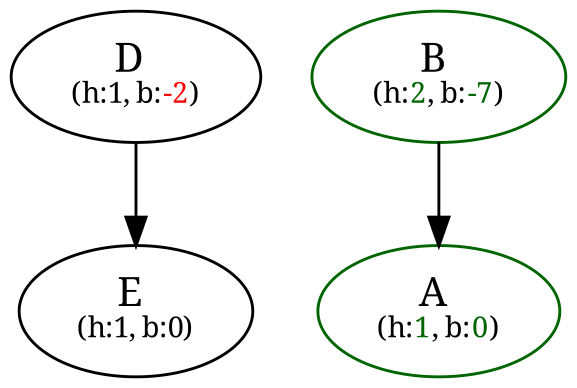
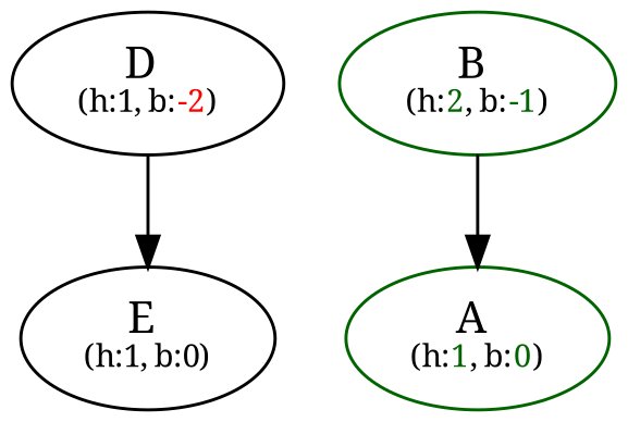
  digraph {
    fontname="Noto Serif"
    node [fontname="Noto Serif"]
    edge [fontname="Noto Serif"]
    n1 [label=<D <br/><font point-size="10">(h:1, b:<font color="red">-2</font>)</font>>]
    n2 [label=<E <br/><font point-size="10">(h:1, b:0)</font>>]
-   n3 [color=darkgreen label=<B <br/><font point-size="10">(h:<font color="darkgreen">2</font>, b:<font color="darkgreen">-7</font>)</font>>]
+   n3 [color=darkgreen label=<B <br/><font point-size="10">(h:<font color="darkgreen">2</font>, b:<font color="darkgreen">-1</font>)</font>>]
    n4 [color=darkgreen label=<A <br/><font point-size="10">(h:<font color="darkgreen">1</font>, b:<font color="darkgreen">0</font>)</font>>]
    n1 -> n2
    n3 -> n4
  }
